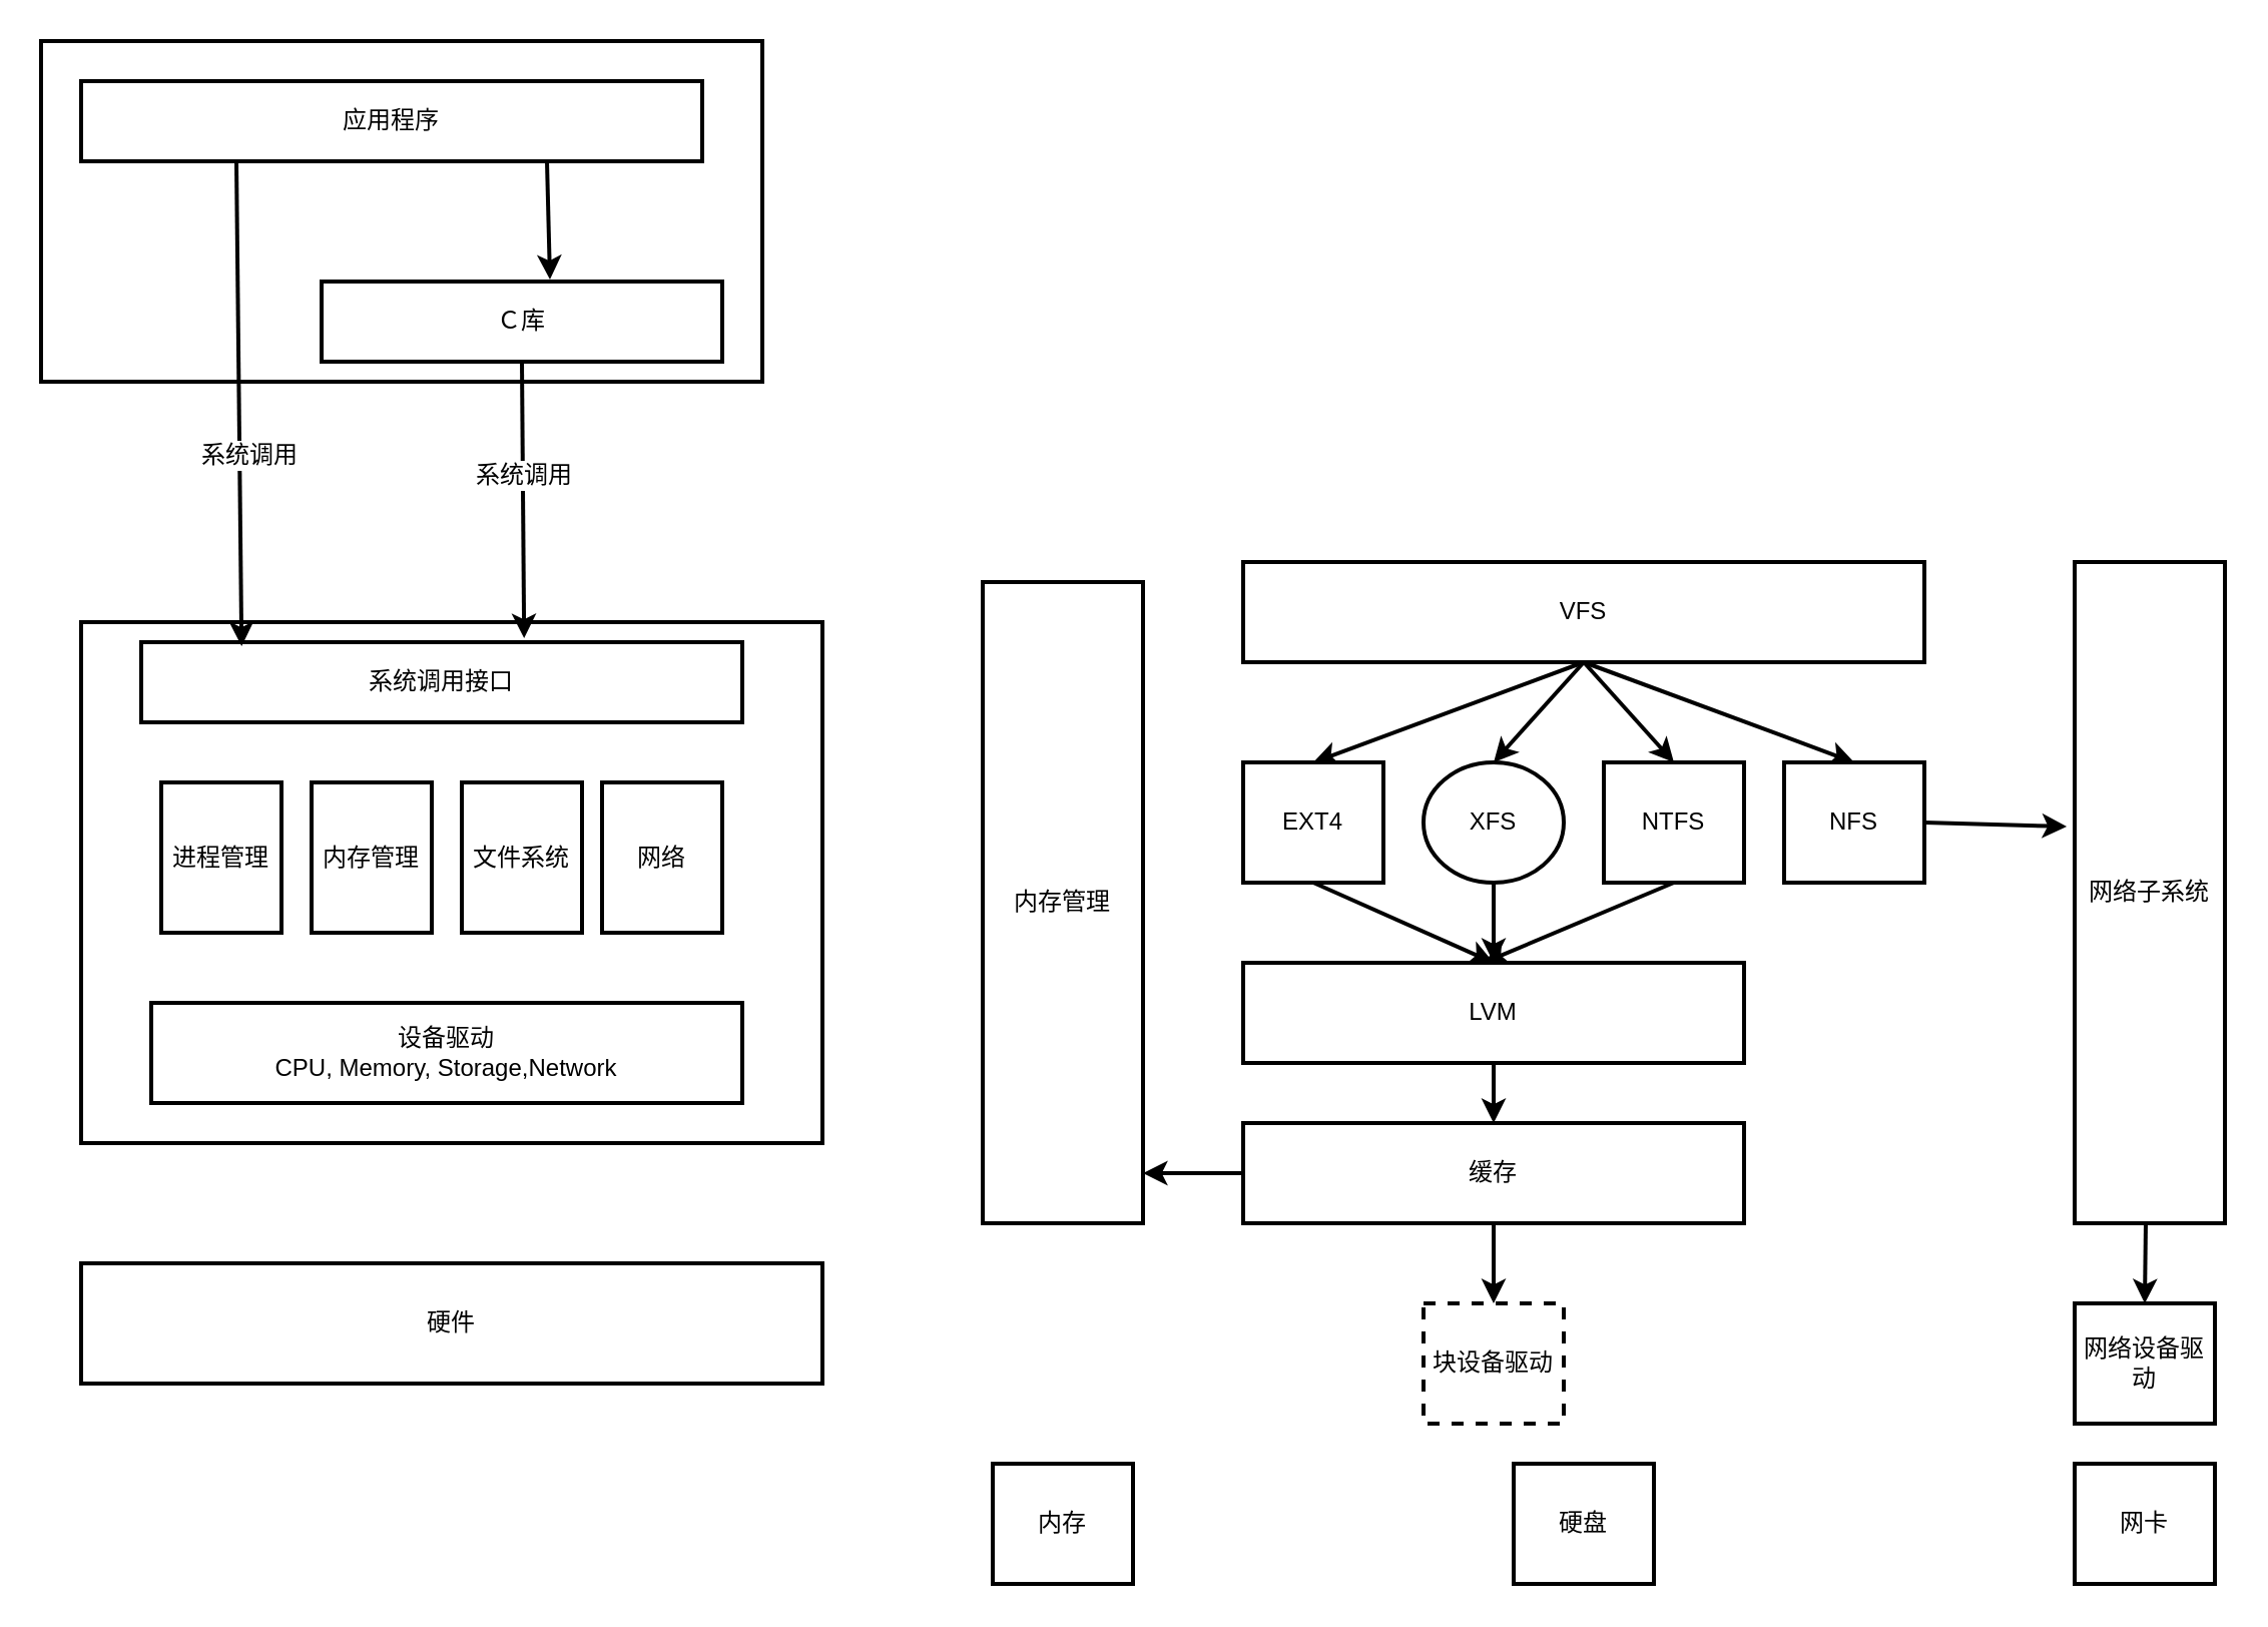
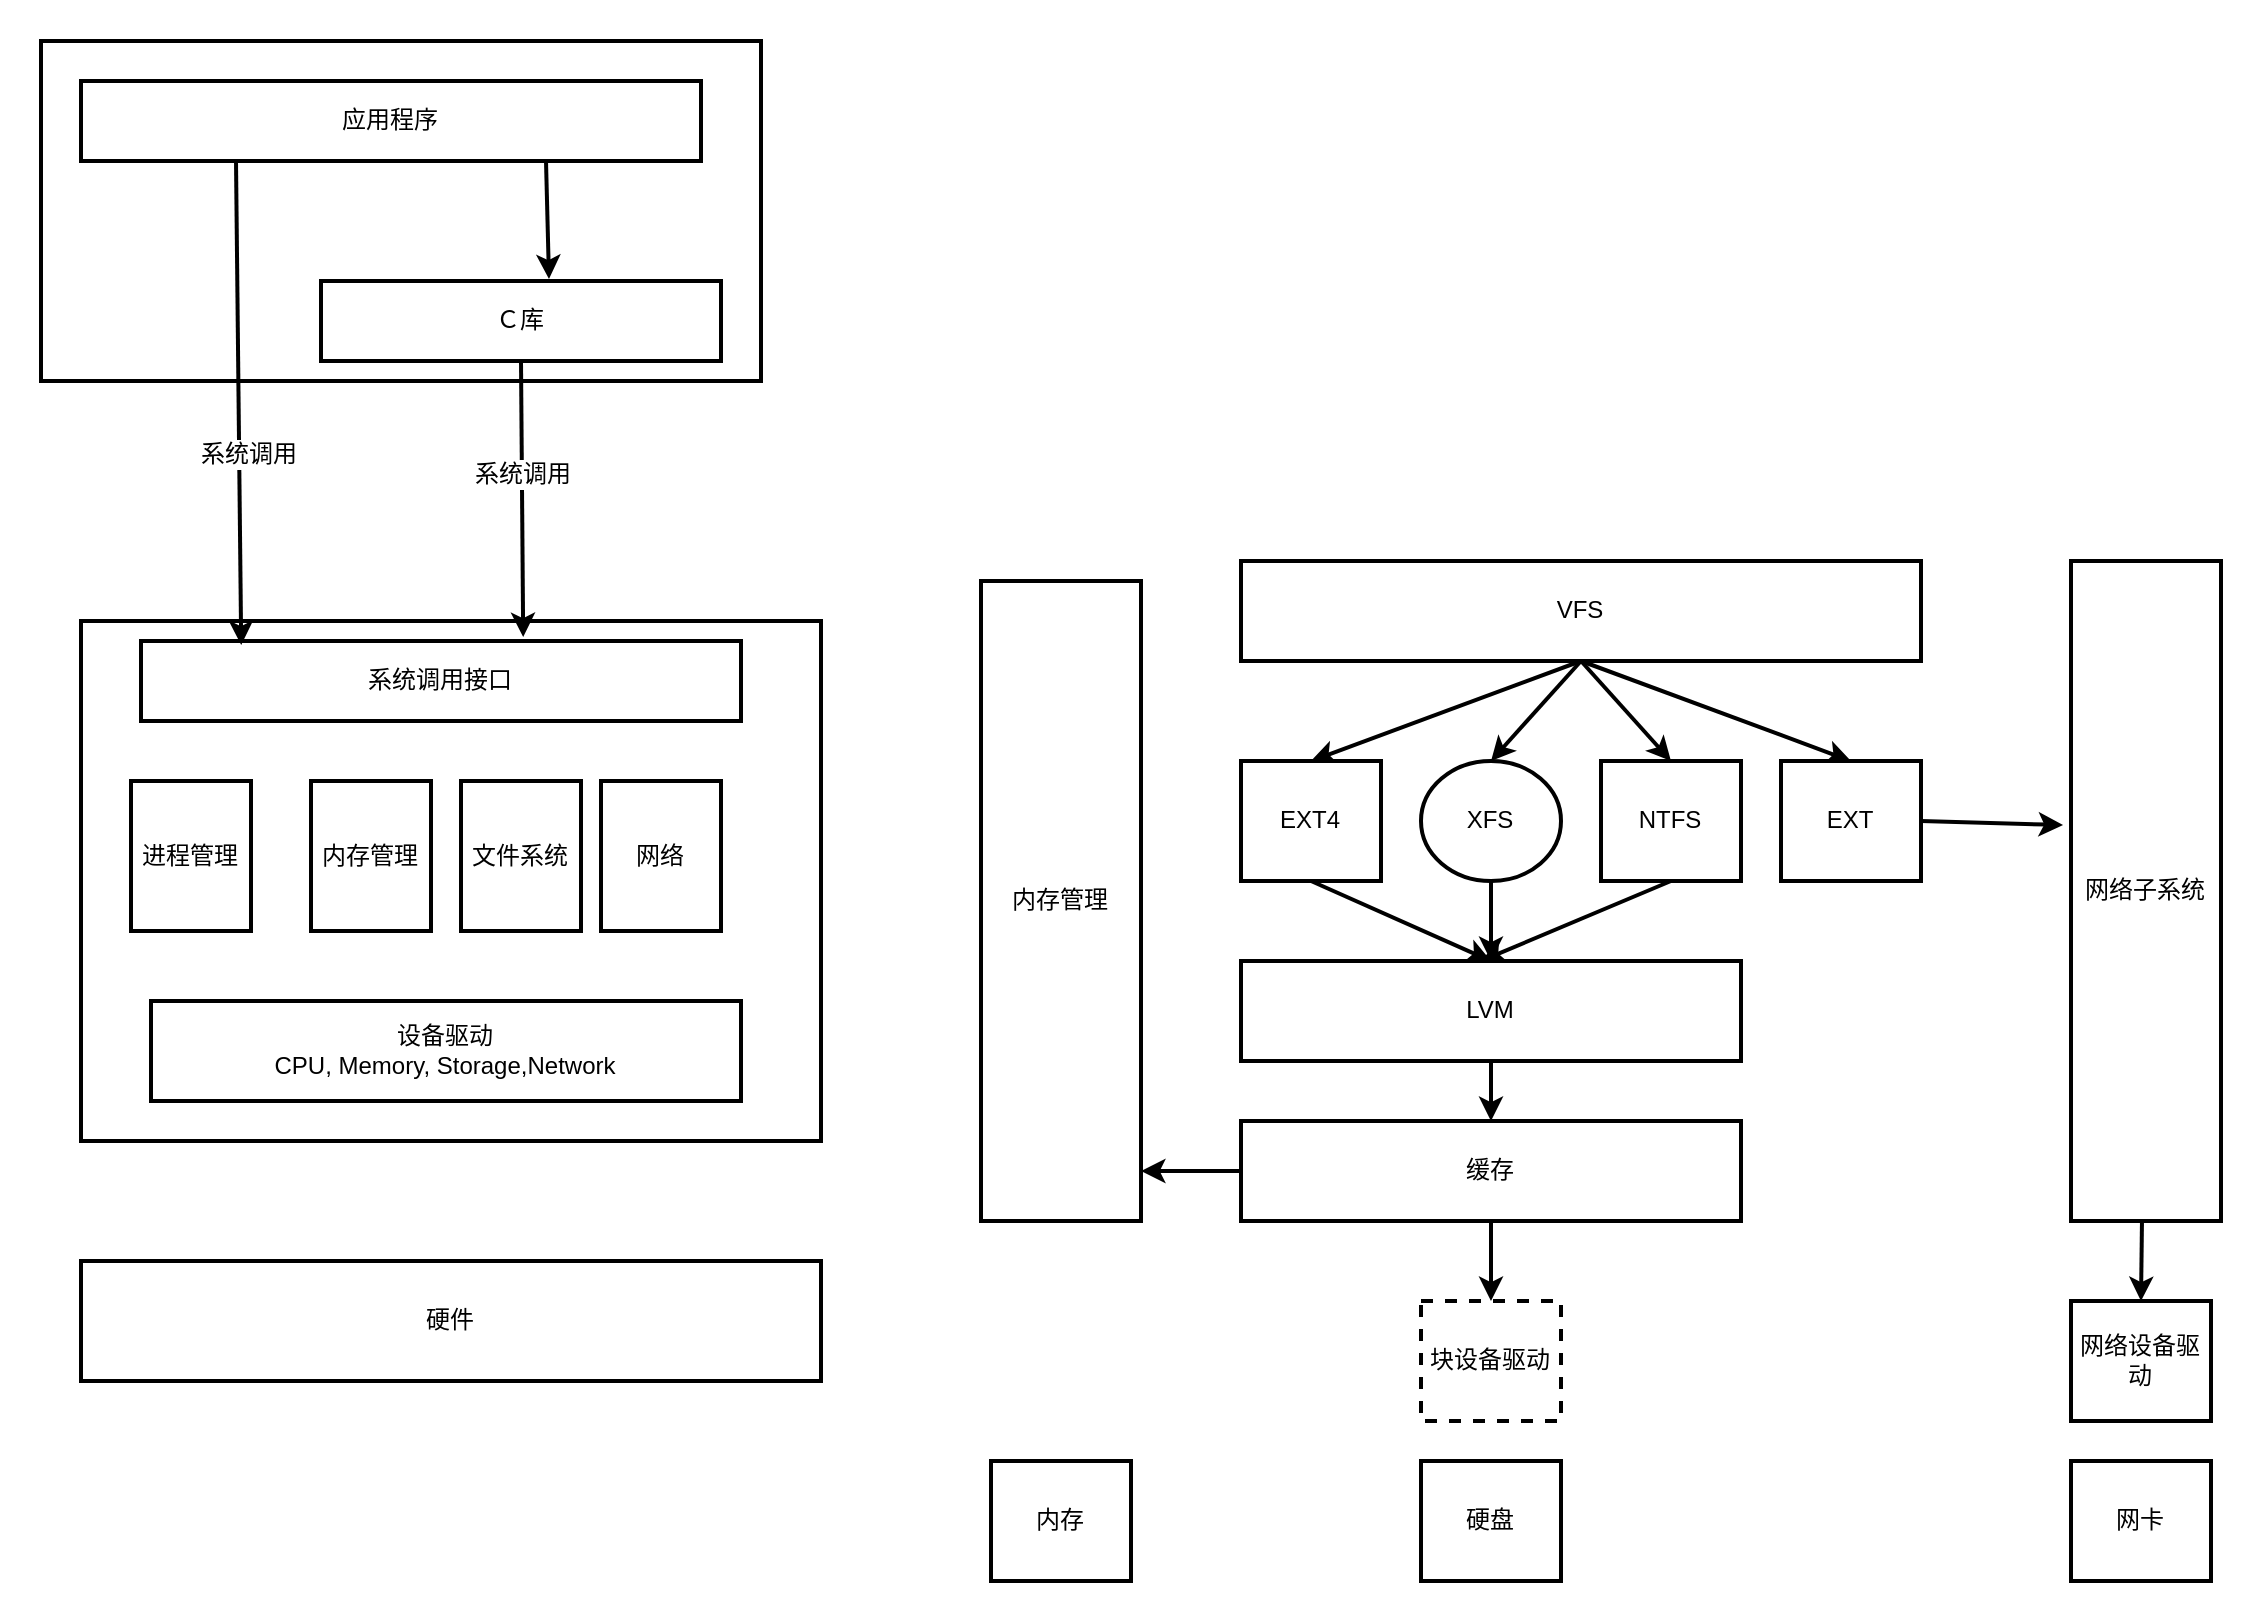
  <mxCell id="0" />
  <mxCell id="1" parent="0" />
  <mxCell id="2" value="" style="rounded=0;whiteSpace=wrap;html=1;strokeWidth=2;" parent="1" vertex="1"><mxGeometry x="20" y="20" width="360" height="170" as="geometry" /></mxCell>
  <mxCell id="3" value="" style="rounded=0;whiteSpace=wrap;html=1;strokeWidth=2;" parent="1" vertex="1"><mxGeometry x="40" y="310" width="370" height="260" as="geometry" /></mxCell>
  <mxCell id="4" value="系统调用接口" style="rounded=0;whiteSpace=wrap;html=1;strokeWidth=2;" parent="1" vertex="1"><mxGeometry x="70" y="320" width="300" height="40" as="geometry" /></mxCell>
  <mxCell id="5" style="edgeStyle=none;rounded=0;orthogonalLoop=1;jettySize=auto;html=1;exitX=0.5;exitY=1;exitDx=0;exitDy=0;entryX=0.637;entryY=-0.05;entryDx=0;entryDy=0;entryPerimeter=0;strokeWidth=2;" parent="1" source="7" target="4" edge="1"><mxGeometry relative="1" as="geometry" /></mxCell>
  <mxCell id="6" value="系统调用" style="text;html=1;resizable=0;points=[];align=center;verticalAlign=middle;labelBackgroundColor=#ffffff;" parent="5" vertex="1" connectable="0"><mxGeometry x="-0.174" relative="1" as="geometry"><mxPoint as="offset" /></mxGeometry></mxCell>
  <mxCell id="7" value="Ｃ库" style="rounded=0;whiteSpace=wrap;html=1;strokeWidth=2;" parent="1" vertex="1"><mxGeometry x="160" y="140" width="200" height="40" as="geometry" /></mxCell>
  <mxCell id="8" style="edgeStyle=none;rounded=0;orthogonalLoop=1;jettySize=auto;html=1;exitX=0.75;exitY=1;exitDx=0;exitDy=0;entryX=0.57;entryY=-0.025;entryDx=0;entryDy=0;entryPerimeter=0;strokeWidth=2;" parent="1" source="11" target="7" edge="1"><mxGeometry relative="1" as="geometry" /></mxCell>
  <mxCell id="9" style="edgeStyle=none;rounded=0;orthogonalLoop=1;jettySize=auto;html=1;exitX=0.25;exitY=1;exitDx=0;exitDy=0;entryX=0.167;entryY=0.05;entryDx=0;entryDy=0;entryPerimeter=0;strokeWidth=2;" parent="1" source="11" target="4" edge="1"><mxGeometry relative="1" as="geometry" /></mxCell>
  <mxCell id="10" value="系统调用" style="text;html=1;resizable=0;points=[];align=center;verticalAlign=middle;labelBackgroundColor=#ffffff;" parent="9" vertex="1" connectable="0"><mxGeometry x="0.215" y="4" relative="1" as="geometry"><mxPoint as="offset" /></mxGeometry></mxCell>
  <mxCell id="11" value="应用程序" style="rounded=0;whiteSpace=wrap;html=1;strokeWidth=2;" parent="1" vertex="1"><mxGeometry x="40" y="40" width="310" height="40" as="geometry" /></mxCell>
  <mxCell id="12" value="设备驱动&lt;br&gt;CPU, Memory, Storage,Network" style="rounded=0;whiteSpace=wrap;html=1;strokeWidth=2;" parent="1" vertex="1"><mxGeometry x="75" y="500" width="295" height="50" as="geometry" /></mxCell>
  <mxCell id="13" value="硬件" style="rounded=0;whiteSpace=wrap;html=1;strokeWidth=2;" parent="1" vertex="1"><mxGeometry x="40" y="630" width="370" height="60" as="geometry" /></mxCell>
- <mxCell id="14" value="进程管理" style="rounded=0;whiteSpace=wrap;html=1;strokeWidth=2;" parent="1" vertex="1"><mxGeometry x="80" y="390" width="60" height="75" as="geometry" /></mxCell>
+ <mxCell id="14" value="进程管理" style="rounded=0;whiteSpace=wrap;html=1;strokeWidth=2;" parent="1" vertex="1"><mxGeometry x="65" y="390" width="60" height="75" as="geometry" /></mxCell>
  <mxCell id="15" value="内存管理" style="rounded=0;whiteSpace=wrap;html=1;strokeWidth=2;" parent="1" vertex="1"><mxGeometry x="155" y="390" width="60" height="75" as="geometry" /></mxCell>
  <mxCell id="16" value="文件系统" style="rounded=0;whiteSpace=wrap;html=1;strokeWidth=2;" parent="1" vertex="1"><mxGeometry x="230" y="390" width="60" height="75" as="geometry" /></mxCell>
  <mxCell id="17" value="网络" style="rounded=0;whiteSpace=wrap;html=1;strokeWidth=2;" parent="1" vertex="1"><mxGeometry x="300" y="390" width="60" height="75" as="geometry" /></mxCell>
  <mxCell id="18" style="edgeStyle=none;rounded=0;orthogonalLoop=1;jettySize=auto;html=1;exitX=0.5;exitY=1;exitDx=0;exitDy=0;entryX=0.5;entryY=0;entryDx=0;entryDy=0;strokeWidth=2;" parent="1" source="22" target="24" edge="1"><mxGeometry relative="1" as="geometry" /></mxCell>
  <mxCell id="19" style="edgeStyle=none;rounded=0;orthogonalLoop=1;jettySize=auto;html=1;exitX=0.5;exitY=1;exitDx=0;exitDy=0;entryX=0.5;entryY=0;entryDx=0;entryDy=0;strokeWidth=2;" parent="1" source="22" target="26" edge="1"><mxGeometry relative="1" as="geometry" /></mxCell>
  <mxCell id="20" style="edgeStyle=none;rounded=0;orthogonalLoop=1;jettySize=auto;html=1;exitX=0.5;exitY=1;exitDx=0;exitDy=0;entryX=0.5;entryY=0;entryDx=0;entryDy=0;strokeWidth=2;" parent="1" source="22" target="28" edge="1"><mxGeometry relative="1" as="geometry" /></mxCell>
  <mxCell id="21" style="edgeStyle=none;rounded=0;orthogonalLoop=1;jettySize=auto;html=1;entryX=0.5;entryY=0;entryDx=0;entryDy=0;strokeWidth=2;" parent="1" target="30" edge="1"><mxGeometry relative="1" as="geometry"><mxPoint x="790" y="330" as="sourcePoint" /></mxGeometry></mxCell>
  <mxCell id="22" value="VFS" style="rounded=0;whiteSpace=wrap;html=1;strokeWidth=2;" parent="1" vertex="1"><mxGeometry x="620" y="280" width="340" height="50" as="geometry" /></mxCell>
  <mxCell id="23" style="edgeStyle=none;rounded=0;orthogonalLoop=1;jettySize=auto;html=1;exitX=0.5;exitY=1;exitDx=0;exitDy=0;entryX=0.5;entryY=0;entryDx=0;entryDy=0;strokeWidth=2;" parent="1" source="24" target="32" edge="1"><mxGeometry relative="1" as="geometry" /></mxCell>
  <mxCell id="24" value="EXT4" style="rounded=0;whiteSpace=wrap;html=1;strokeWidth=2;" parent="1" vertex="1"><mxGeometry x="620" y="380" width="70" height="60" as="geometry" /></mxCell>
  <mxCell id="25" style="edgeStyle=none;rounded=0;orthogonalLoop=1;jettySize=auto;html=1;exitX=0.5;exitY=1;exitDx=0;exitDy=0;strokeWidth=2;" parent="1" source="26" edge="1"><mxGeometry relative="1" as="geometry"><mxPoint x="745" y="480" as="targetPoint" /></mxGeometry></mxCell>
  <mxCell id="26" value="XFS" style="ellipse;whiteSpace=wrap;html=1;strokeWidth=2;" parent="1" vertex="1"><mxGeometry x="710" y="380" width="70" height="60" as="geometry" /></mxCell>
  <mxCell id="27" style="edgeStyle=none;rounded=0;orthogonalLoop=1;jettySize=auto;html=1;exitX=0.5;exitY=1;exitDx=0;exitDy=0;strokeWidth=2;" parent="1" source="28" edge="1"><mxGeometry relative="1" as="geometry"><mxPoint x="740" y="480" as="targetPoint" /></mxGeometry></mxCell>
  <mxCell id="28" value="NTFS" style="rounded=0;whiteSpace=wrap;html=1;strokeWidth=2;" parent="1" vertex="1"><mxGeometry x="800" y="380" width="70" height="60" as="geometry" /></mxCell>
  <mxCell id="29" style="edgeStyle=none;rounded=0;orthogonalLoop=1;jettySize=auto;html=1;exitX=1;exitY=0.5;exitDx=0;exitDy=0;entryX=-0.053;entryY=0.4;entryDx=0;entryDy=0;strokeWidth=2;entryPerimeter=0;" parent="1" source="30" target="35" edge="1"><mxGeometry relative="1" as="geometry" /></mxCell>
- <mxCell id="30" value="NFS" style="rounded=0;whiteSpace=wrap;html=1;strokeWidth=2;" parent="1" vertex="1"><mxGeometry x="890" y="380" width="70" height="60" as="geometry" /></mxCell>
+ <mxCell id="30" value="EXT" style="rounded=0;whiteSpace=wrap;html=1;strokeWidth=2;" parent="1" vertex="1"><mxGeometry x="890" y="380" width="70" height="60" as="geometry" /></mxCell>
  <mxCell id="31" style="edgeStyle=none;rounded=0;orthogonalLoop=1;jettySize=auto;html=1;exitX=0.5;exitY=1;exitDx=0;exitDy=0;entryX=0.5;entryY=0;entryDx=0;entryDy=0;strokeWidth=2;" parent="1" source="32" target="39" edge="1"><mxGeometry relative="1" as="geometry" /></mxCell>
  <mxCell id="32" value="LVM" style="rounded=0;whiteSpace=wrap;html=1;strokeWidth=2;" parent="1" vertex="1"><mxGeometry x="620" y="480" width="250" height="50" as="geometry" /></mxCell>
  <mxCell id="33" value="块设备驱动" style="rounded=0;whiteSpace=wrap;html=1;strokeWidth=2;dashed=1;" parent="1" vertex="1"><mxGeometry x="710" y="650" width="70" height="60" as="geometry" /></mxCell>
  <mxCell id="34" style="edgeStyle=none;rounded=0;orthogonalLoop=1;jettySize=auto;html=1;entryX=0.5;entryY=0;entryDx=0;entryDy=0;strokeWidth=2;" parent="1" source="35" target="36" edge="1"><mxGeometry relative="1" as="geometry" /></mxCell>
  <mxCell id="35" value="网络子系统" style="rounded=0;whiteSpace=wrap;html=1;strokeWidth=2;" parent="1" vertex="1"><mxGeometry x="1035" y="280" width="75" height="330" as="geometry" /></mxCell>
  <mxCell id="36" value="网络设备驱动" style="rounded=0;whiteSpace=wrap;html=1;strokeWidth=2;" parent="1" vertex="1"><mxGeometry x="1035" y="650" width="70" height="60" as="geometry" /></mxCell>
  <mxCell id="37" style="edgeStyle=none;rounded=0;orthogonalLoop=1;jettySize=auto;html=1;exitX=0.5;exitY=1;exitDx=0;exitDy=0;entryX=0.5;entryY=0;entryDx=0;entryDy=0;strokeWidth=2;" parent="1" source="39" target="33" edge="1"><mxGeometry relative="1" as="geometry" /></mxCell>
  <mxCell id="38" style="edgeStyle=none;rounded=0;orthogonalLoop=1;jettySize=auto;html=1;exitX=0;exitY=0.5;exitDx=0;exitDy=0;entryX=1;entryY=0.922;entryDx=0;entryDy=0;entryPerimeter=0;strokeWidth=2;" parent="1" source="39" target="40" edge="1"><mxGeometry relative="1" as="geometry" /></mxCell>
  <mxCell id="39" value="缓存" style="rounded=0;whiteSpace=wrap;html=1;strokeWidth=2;" parent="1" vertex="1"><mxGeometry x="620" y="560" width="250" height="50" as="geometry" /></mxCell>
  <mxCell id="40" value="内存管理" style="rounded=0;whiteSpace=wrap;html=1;strokeWidth=2;" parent="1" vertex="1"><mxGeometry x="490" y="290" width="80" height="320" as="geometry" /></mxCell>
  <mxCell id="41" value="内存" style="rounded=0;whiteSpace=wrap;html=1;strokeWidth=2;" parent="1" vertex="1"><mxGeometry x="495" y="730" width="70" height="60" as="geometry" /></mxCell>
  <mxCell id="42" value="网卡" style="rounded=0;whiteSpace=wrap;html=1;strokeWidth=2;" parent="1" vertex="1"><mxGeometry x="1035" y="730" width="70" height="60" as="geometry" /></mxCell>
- <mxCell id="43" value="硬盘" style="rounded=0;whiteSpace=wrap;html=1;strokeWidth=2;" parent="1" vertex="1"><mxGeometry x="755" y="730" width="70" height="60" as="geometry" /></mxCell>
+ <mxCell id="43" value="硬盘" style="rounded=0;whiteSpace=wrap;html=1;strokeWidth=2;" parent="1" vertex="1"><mxGeometry x="710" y="730" width="70" height="60" as="geometry" /></mxCell>
